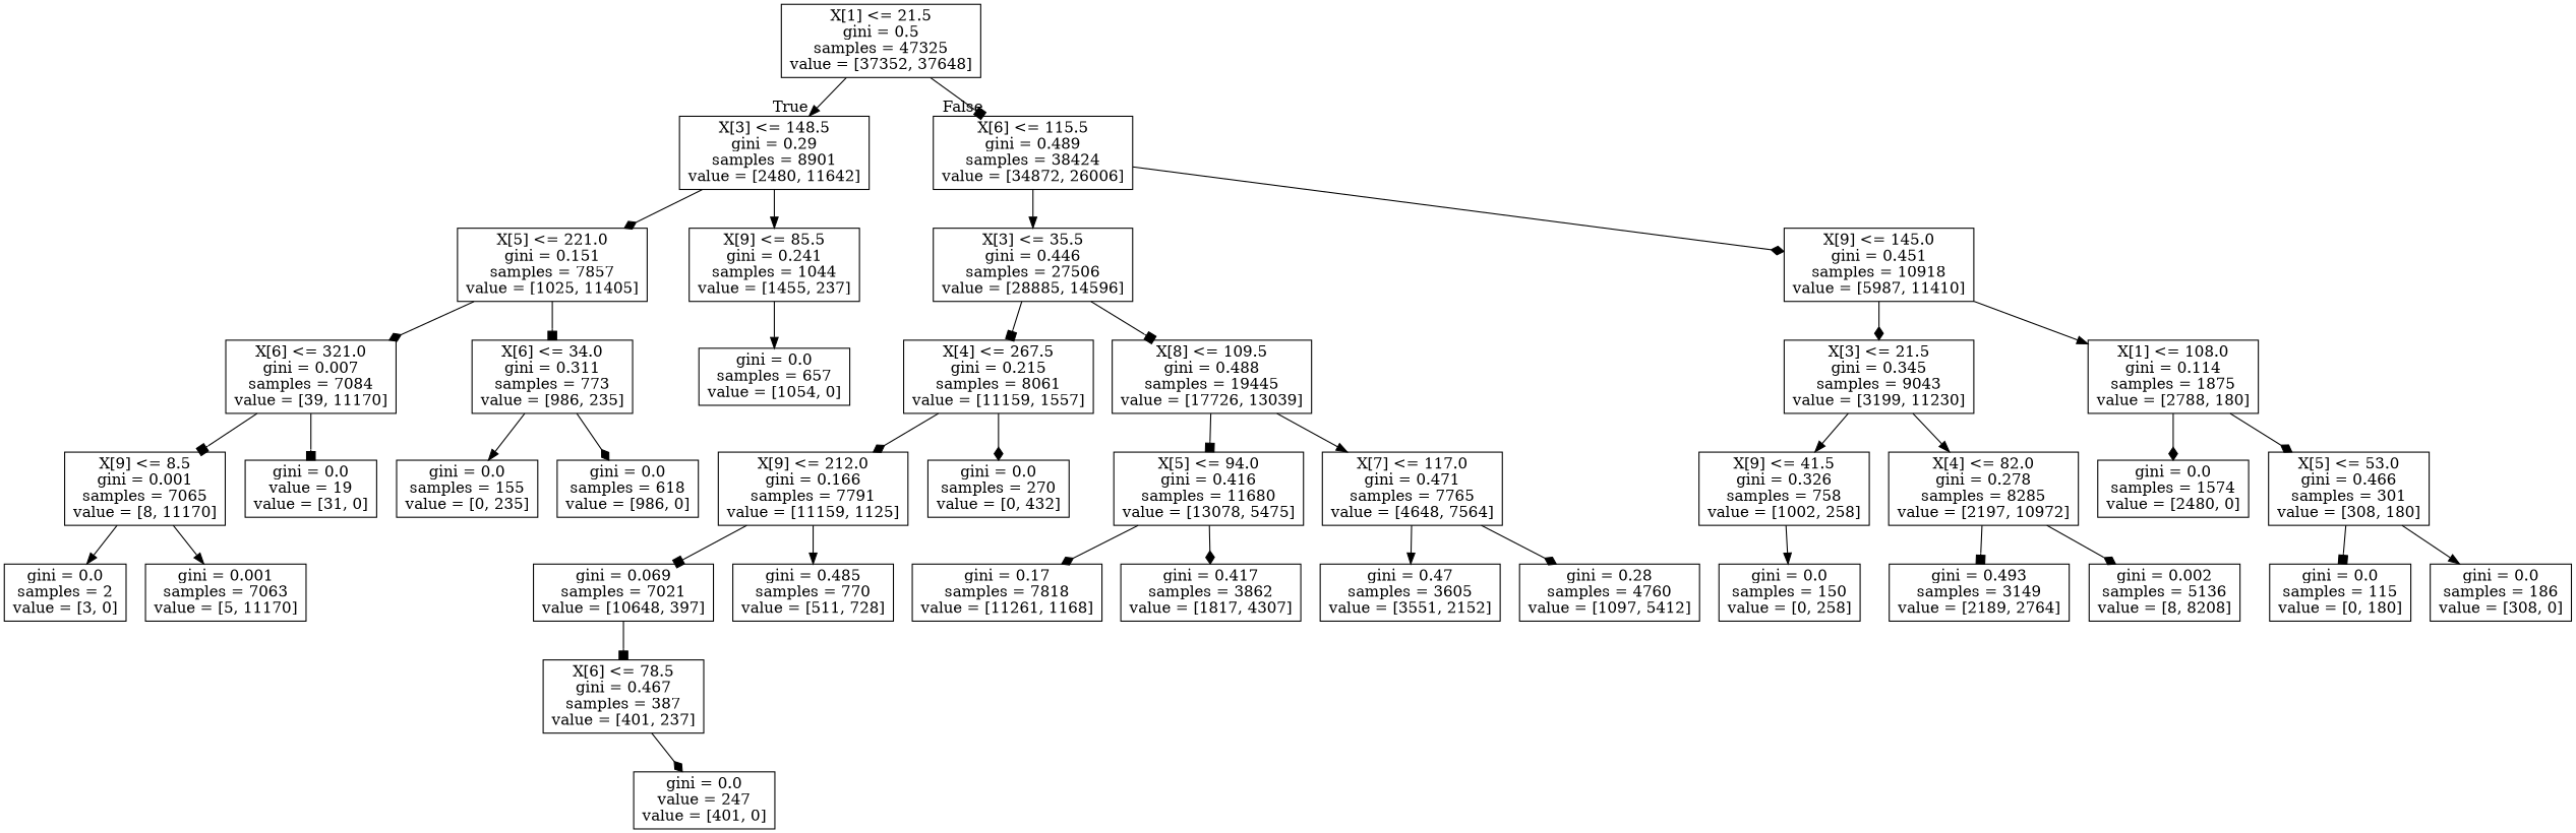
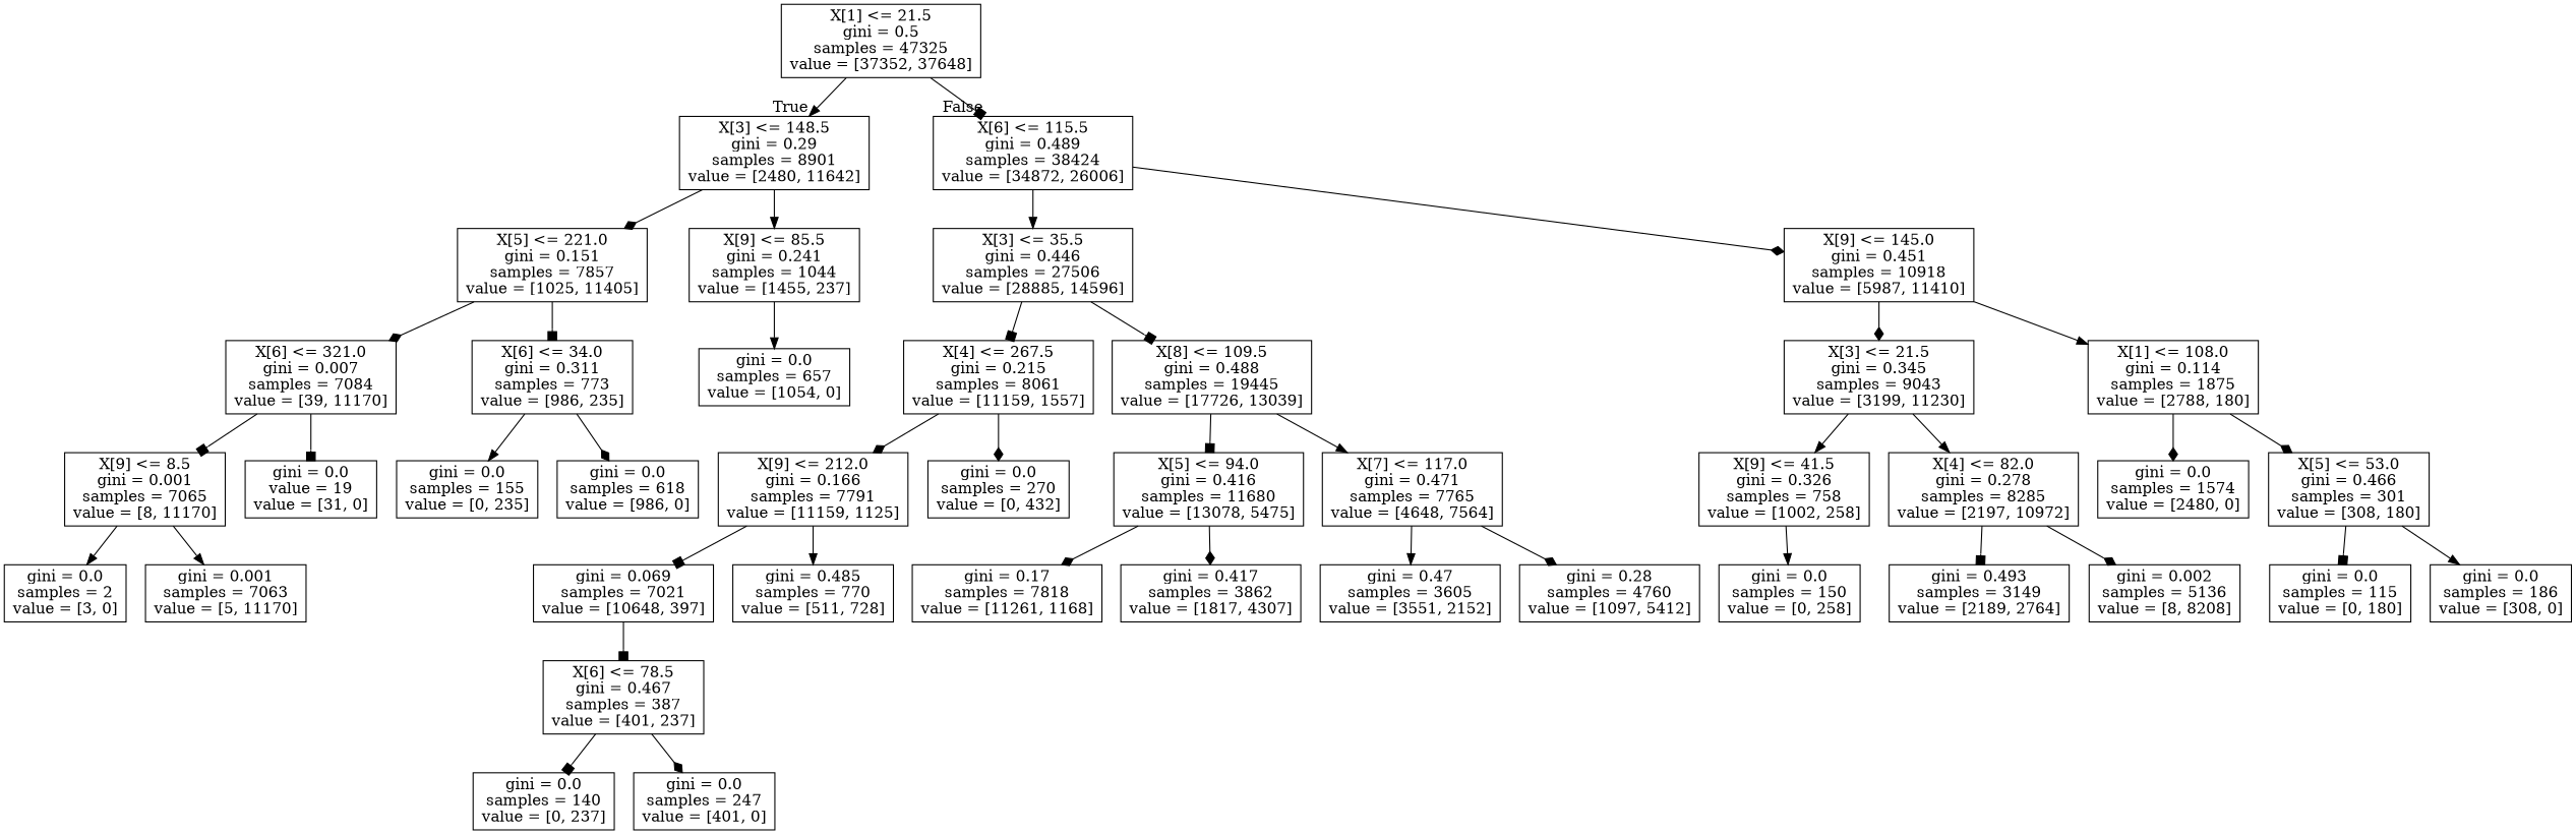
  digraph {
    node [shape=box]
    edge [arrowhead=normal]
    n1 [label="X[1] <= 21.5\ngini = 0.5\nsamples = 47325\nvalue = [37352, 37648]"]
    n2 [label="X[3] <= 148.5\ngini = 0.29\nsamples = 8901\nvalue = [2480, 11642]"]
    n3 [label="X[6] <= 115.5\ngini = 0.489\nsamples = 38424\nvalue = [34872, 26006]"]
    n4 [label="X[5] <= 221.0\ngini = 0.151\nsamples = 7857\nvalue = [1025, 11405]"]
    n5 [label="X[9] <= 85.5\ngini = 0.241\nsamples = 1044\nvalue = [1455, 237]"]
    n6 [label="X[3] <= 35.5\ngini = 0.446\nsamples = 27506\nvalue = [28885, 14596]"]
    n7 [label="X[9] <= 145.0\ngini = 0.451\nsamples = 10918\nvalue = [5987, 11410]"]
    n8 [label="X[6] <= 321.0\ngini = 0.007\nsamples = 7084\nvalue = [39, 11170]"]
    n9 [label="X[6] <= 34.0\ngini = 0.311\nsamples = 773\nvalue = [986, 235]"]
    n10 [label="gini = 0.0\nsamples = 657\nvalue = [1054, 0]"]
    n11 [label="X[9] <= 8.5\ngini = 0.001\nsamples = 7065\nvalue = [8, 11170]"]
    n12 [label="gini = 0.0\nvalue = 19\nvalue = [31, 0]"]
    n13 [label="gini = 0.0\nsamples = 155\nvalue = [0, 235]"]
    n14 [label="gini = 0.0\nsamples = 618\nvalue = [986, 0]"]
    n15 [label="gini = 0.0\nsamples = 2\nvalue = [3, 0]"]
    n16 [label="gini = 0.001\nsamples = 7063\nvalue = [5, 11170]"]
    n17 [label="X[6] <= 78.5\ngini = 0.467\nsamples = 387\nvalue = [401, 237]"]
-   n19 [label="gini = 0.0\nvalue = 247\nvalue = [401, 0]"]
+   n18 [label="gini = 0.0\nsamples = 140\nvalue = [0, 237]"]
+   n19 [label="gini = 0.0\nsamples = 247\nvalue = [401, 0]"]
    n20 [label="X[4] <= 267.5\ngini = 0.215\nsamples = 8061\nvalue = [11159, 1557]"]
    n21 [label="X[8] <= 109.5\ngini = 0.488\nsamples = 19445\nvalue = [17726, 13039]"]
    n22 [label="X[3] <= 21.5\ngini = 0.345\nsamples = 9043\nvalue = [3199, 11230]"]
    n23 [label="X[1] <= 108.0\ngini = 0.114\nsamples = 1875\nvalue = [2788, 180]"]
    n24 [label="X[9] <= 212.0\ngini = 0.166\nsamples = 7791\nvalue = [11159, 1125]"]
    n25 [label="gini = 0.0\nsamples = 270\nvalue = [0, 432]"]
    n26 [label="X[5] <= 94.0\ngini = 0.416\nsamples = 11680\nvalue = [13078, 5475]"]
    n27 [label="X[7] <= 117.0\ngini = 0.471\nsamples = 7765\nvalue = [4648, 7564]"]
    n28 [label="gini = 0.069\nsamples = 7021\nvalue = [10648, 397]"]
    n29 [label="gini = 0.485\nsamples = 770\nvalue = [511, 728]"]
    n30 [label="gini = 0.17\nsamples = 7818\nvalue = [11261, 1168]"]
    n31 [label="gini = 0.417\nsamples = 3862\nvalue = [1817, 4307]"]
    n32 [label="gini = 0.47\nsamples = 3605\nvalue = [3551, 2152]"]
    n33 [label="gini = 0.28\nsamples = 4760\nvalue = [1097, 5412]"]
    n34 [label="X[9] <= 41.5\ngini = 0.326\nsamples = 758\nvalue = [1002, 258]"]
    n35 [label="X[4] <= 82.0\ngini = 0.278\nsamples = 8285\nvalue = [2197, 10972]"]
    n36 [label="gini = 0.0\nsamples = 1574\nvalue = [2480, 0]"]
    n37 [label="X[5] <= 53.0\ngini = 0.466\nsamples = 301\nvalue = [308, 180]"]
    n38 [label="gini = 0.0\nsamples = 150\nvalue = [0, 258]"]
    n39 [label="gini = 0.493\nsamples = 3149\nvalue = [2189, 2764]"]
    n40 [label="gini = 0.002\nsamples = 5136\nvalue = [8, 8208]"]
    n41 [label="gini = 0.0\nsamples = 115\nvalue = [0, 180]"]
    n42 [label="gini = 0.0\nsamples = 186\nvalue = [308, 0]"]
    n1 -> n2 [headlabel=True labelangle=45 labeldistance=2.5]
    n1 -> n3 [arrowhead=box headlabel=False labelangle=-45 labeldistance=2.5]
    n2 -> n4 [arrowhead=diamond]
    n2 -> n5
    n3 -> n6
    n3 -> n7 [arrowhead=diamond]
    n4 -> n8 [arrowhead=diamond]
    n4 -> n9 [arrowhead=box]
    n5 -> n10
    n6 -> n20 [arrowhead=box]
    n6 -> n21 [arrowhead=box]
    n7 -> n22 [arrowhead=diamond]
    n7 -> n23
    n8 -> n11 [arrowhead=box]
    n8 -> n12 [arrowhead=box]
    n9 -> n13
    n9 -> n14 [arrowhead=diamond]
    n11 -> n15
    n11 -> n16
+   n17 -> n18 [arrowhead=box]
    n17 -> n19 [arrowhead=diamond]
    n20 -> n24 [arrowhead=diamond]
    n20 -> n25 [arrowhead=diamond]
    n21 -> n26 [arrowhead=box]
    n21 -> n27
    n22 -> n34
    n22 -> n35
    n23 -> n36 [arrowhead=diamond]
    n23 -> n37 [arrowhead=diamond]
    n24 -> n28 [arrowhead=box]
    n24 -> n29
    n26 -> n30 [arrowhead=diamond]
    n26 -> n31 [arrowhead=diamond]
    n27 -> n32
    n27 -> n33 [arrowhead=diamond]
    n28 -> n17 [arrowhead=box]
    n34 -> n38
    n35 -> n39 [arrowhead=box]
    n35 -> n40 [arrowhead=diamond]
    n37 -> n41 [arrowhead=box]
    n37 -> n42
  }
